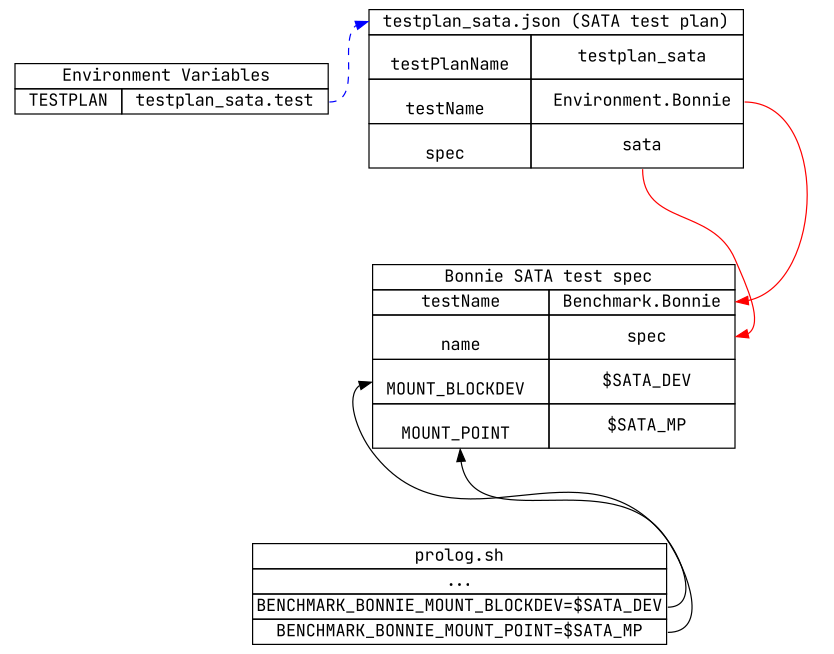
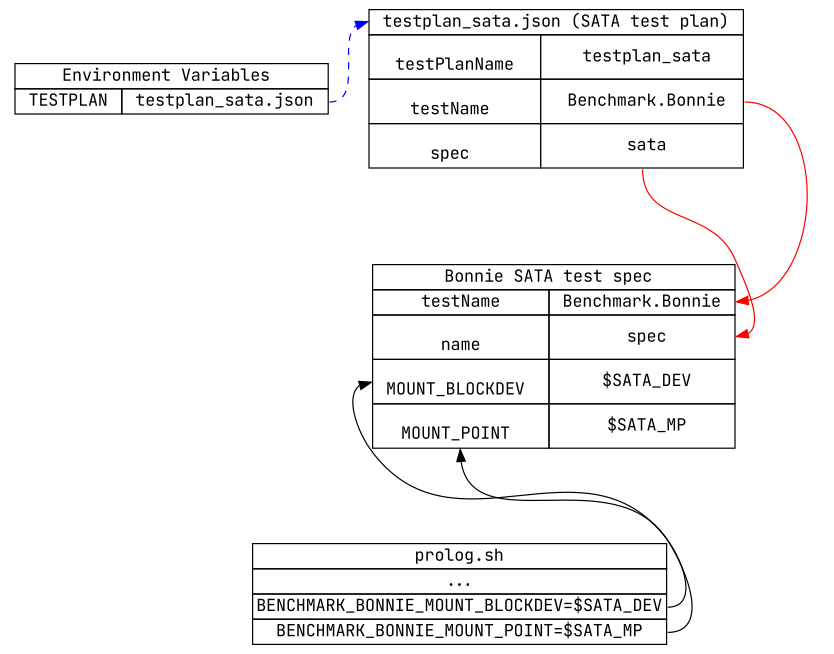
  digraph {
    fontname="JetBrains Mono"
    ordering=in
    rank=same
    rankdir=UD
    ranksep=1
    node [fontname="JetBrains Mono" shape=none]
    edge [fontname="JetBrains Mono"]
-   n1 [label=<                             <TABLE BORDER="0" CELLBORDER="1" CELLSPACING="0">                             <TR> <TD COLSPAN="2"> Environment Variables  </TD> </TR>                             <TR> <TD> TESTPLAN </TD> <TD PORT="tpf"> testplan_sata.test </TD> </TR>                             </TABLE>               >]
-   n2 [label=<               <TABLE BORDER="0" CELLBORDER="1" CELLSPACING="0">               <TR> <TD COLSPAN="2" PORT="tph"> testplan_sata.json (SATA test plan) </TD> </TR>               <TR><TD ><BR ALIGN="left"/> testPlanName </TD> <TD PORT="tp_name"> testplan_sata</TD></TR>               <TR><TD ><BR ALIGN="left"/> testName  </TD> <TD PORT="tp_test"> Environment.Bonnie</TD></TR>               <TR><TD ><BR ALIGN="left"/> spec  </TD> <TD PORT="tp_spec"> sata</TD></TR>               </TABLE>               > rankdir=LR]
+   n1 [label=<                             <TABLE BORDER="0" CELLBORDER="1" CELLSPACING="0">                             <TR> <TD COLSPAN="2"> Environment Variables  </TD> </TR>                             <TR> <TD> TESTPLAN </TD> <TD PORT="tpf"> testplan_sata.json </TD> </TR>                             </TABLE>               >]
+   n2 [label=<               <TABLE BORDER="0" CELLBORDER="1" CELLSPACING="0">               <TR> <TD COLSPAN="2" PORT="tph"> testplan_sata.json (SATA test plan) </TD> </TR>               <TR><TD ><BR ALIGN="left"/> testPlanName </TD> <TD PORT="tp_name"> testplan_sata</TD></TR>               <TR><TD ><BR ALIGN="left"/> testName  </TD> <TD PORT="tp_test"> Benchmark.Bonnie</TD></TR>               <TR><TD ><BR ALIGN="left"/> spec  </TD> <TD PORT="tp_spec"> sata</TD></TR>               </TABLE>               > rankdir=LR]
    n3 [label=<               <TABLE BORDER="0" CELLBORDER="1" CELLSPACING="0">               <TR> <TD COLSPAN="2"> Bonnie SATA test spec  </TD> </TR>               <TR> <TD> testName </TD> <TD PORT="name"> Benchmark.Bonnie </TD> </TR>               <TR><TD ><BR ALIGN="left"/> name </TD> <TD PORT="spec"> spec</TD></TR>               <TR><TD PORT="mbv"><BR ALIGN="left"/> MOUNT_BLOCKDEV  </TD> <TD PORT="block"> $SATA_DEV</TD></TR>               <TR><TD PORT="mpv"><BR ALIGN="left"/> MOUNT_POINT  </TD> <TD PORT="mount"> $SATA_MP</TD></TR>               </TABLE>               >]
    n4 [label=<                       <TABLE BORDER="0" CELLBORDER="1" CELLSPACING="0">                       <TR><TD PORT="prologhead">prolog.sh</TD></TR>                       <TR><TD>...</TD></TR>                       <TR><TD PORT="bonnie_bd">BENCHMARK_BONNIE_MOUNT_BLOCKDEV=$SATA_DEV</TD></TR>                       <TR><TD PORT="bonnie_mp">BENCHMARK_BONNIE_MOUNT_POINT=$SATA_MP</TD></TR>                                              </TABLE>> rank=sink]
    subgraph sub_1 {
      n1
      n2
    }
    n1 -> n2 [color=blue headport=tph style=dashed tailport=tpf]
    n2 -> n3 [color=red headport=name tailport=tp_test]
    n2 -> n3 [color=red headport=spec tailport=tp_spec]
    n3 -> n4 [style=invis]
    n4 -> n3 [headport=mbv tailport=bonnie_bd]
    n4 -> n3 [headport=mpv tailport=bonnie_mp]
  }
